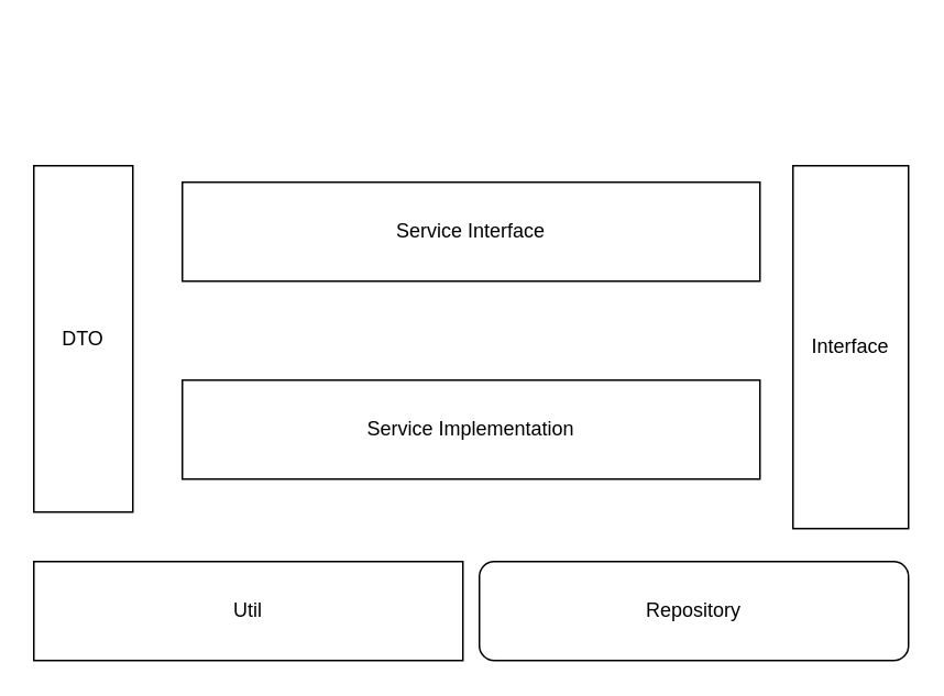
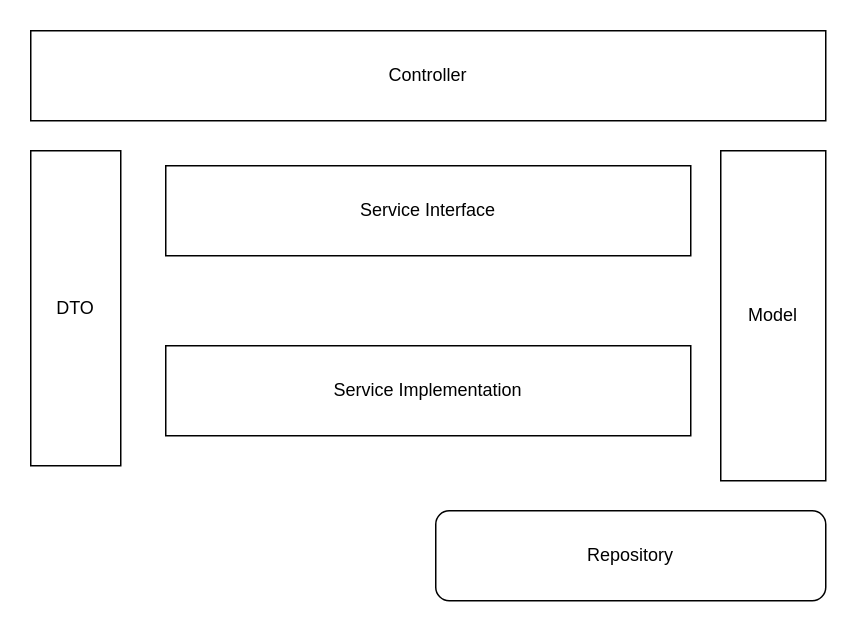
  <mxCell id="0" />
  <mxCell id="1" parent="0" />
+ <mxCell id="2" value="Controller" style="rounded=0;whiteSpace=wrap;html=1;" vertex="1" parent="1"><mxGeometry x="20" y="20" width="530" height="60" as="geometry" /></mxCell>
  <mxCell id="3" value="DTO" style="rounded=0;whiteSpace=wrap;html=1;" vertex="1" parent="1"><mxGeometry x="20" y="100" width="60" height="210" as="geometry" /></mxCell>
- <mxCell id="4" value="Interface" style="rounded=0;whiteSpace=wrap;html=1;" vertex="1" parent="1"><mxGeometry x="480" y="100" width="70" height="220" as="geometry" /></mxCell>
+ <mxCell id="4" value="Model" style="rounded=0;whiteSpace=wrap;html=1;" vertex="1" parent="1"><mxGeometry x="480" y="100" width="70" height="220" as="geometry" /></mxCell>
  <mxCell id="5" value="Service Interface" style="rounded=0;whiteSpace=wrap;html=1;" vertex="1" parent="1"><mxGeometry x="110" y="110" width="350" height="60" as="geometry" /></mxCell>
  <mxCell id="6" value="Repository" style="whiteSpace=wrap;html=1;rounded=1;" vertex="1" parent="1"><mxGeometry x="290" y="340" width="260" height="60" as="geometry" /></mxCell>
- <mxCell id="7" value="Util" style="rounded=0;whiteSpace=wrap;html=1;" vertex="1" parent="1"><mxGeometry x="20" y="340" width="260" height="60" as="geometry" /></mxCell>
  <mxCell id="8" value="Service Implementation" style="rounded=0;whiteSpace=wrap;html=1;" vertex="1" parent="1"><mxGeometry x="110" y="230" width="350" height="60" as="geometry" /></mxCell>
